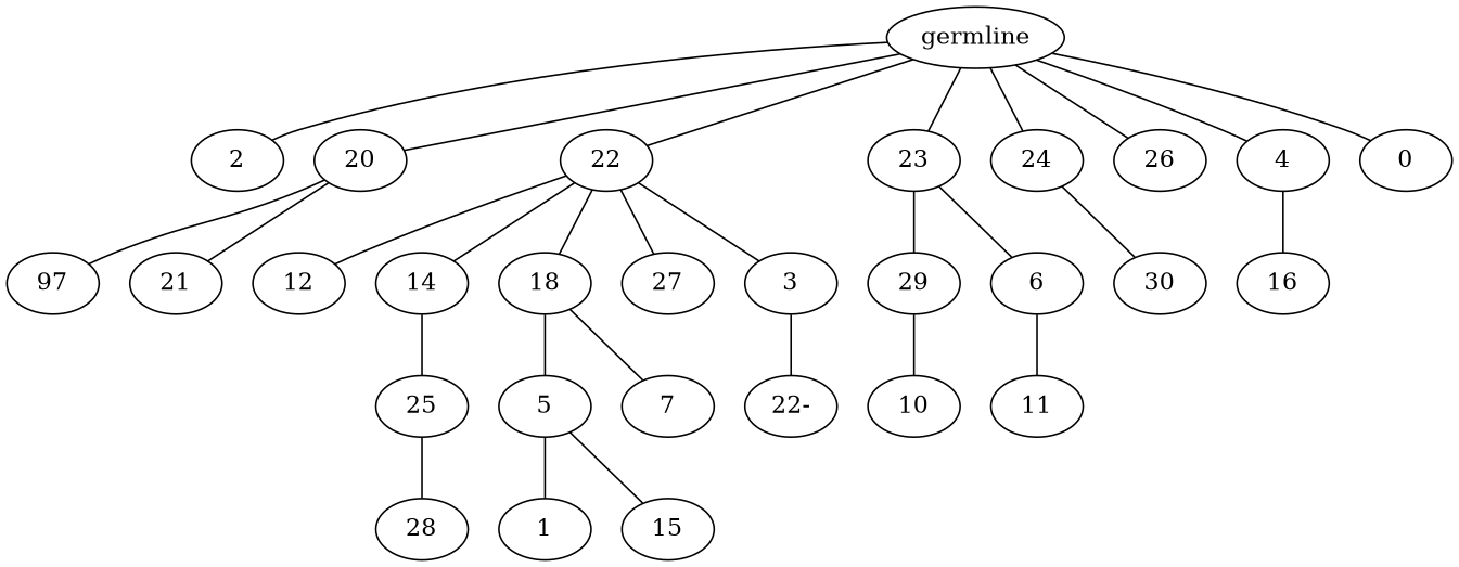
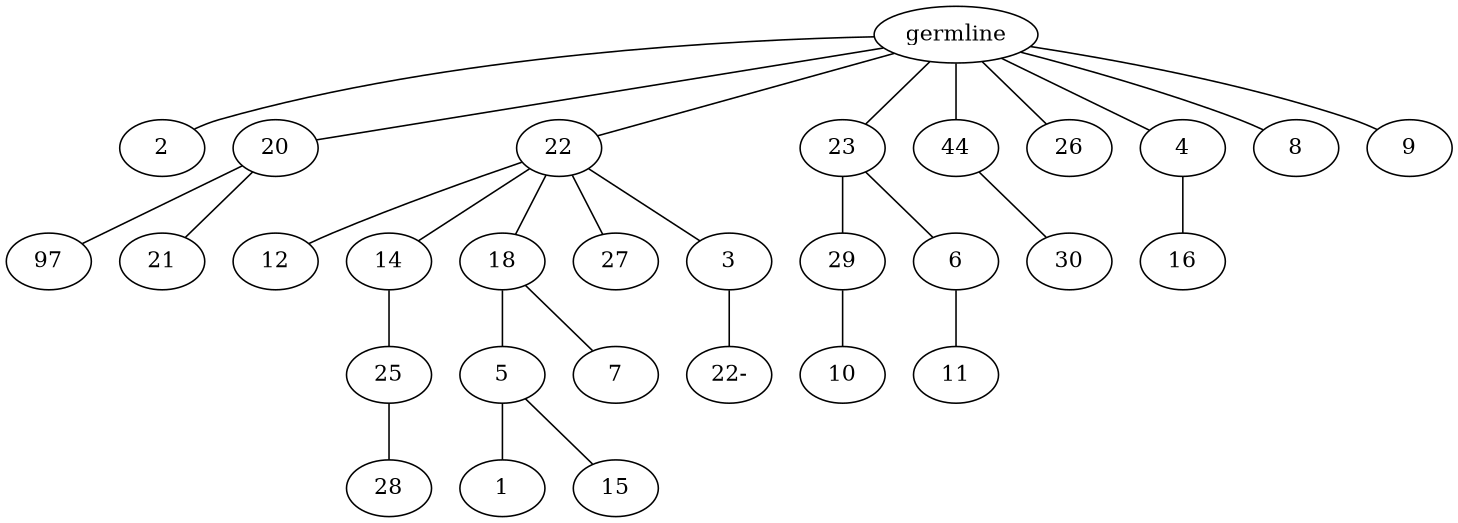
  graph {
    fontname="DejaVu Serif"
    node [fontname="DejaVu Serif"]
    edge [fontname="DejaVu Serif"]
    n1 [label=germline]
    n2 [label=2]
    n3 [label=20]
    n4 [label=22]
    n5 [label=23]
-   n6 [label=24]
+   n6 [label=44]
    n7 [label=26]
    n8 [label=4]
-   n9 [label=0]
+   n9 [label=8]
+   n10 [label=9]
    n11 [label=97]
    n12 [label=21]
    n13 [label=12]
    n14 [label=14]
    n15 [label=18]
    n16 [label=27]
    n17 [label=3]
    n18 [label=29]
    n19 [label=6]
    n20 [label=30]
    n21 [label=16]
    n22 [label=25]
    n23 [label=5]
    n24 [label=7]
    n25 [label="22-"]
    n26 [label=28]
    n27 [label=1]
    n28 [label=15]
    n29 [label=10]
    n30 [label=11]
    n1 -- n2
    n1 -- n3
    n1 -- n4
    n1 -- n5
    n1 -- n6
    n1 -- n7
    n1 -- n8
    n1 -- n9
+   n1 -- n10
    n3 -- n11
    n3 -- n12
    n4 -- n13
    n4 -- n14
    n4 -- n15
    n4 -- n16
    n4 -- n17
    n5 -- n18
    n5 -- n19
    n6 -- n20
    n8 -- n21
    n14 -- n22
    n15 -- n23
    n15 -- n24
    n17 -- n25
    n18 -- n29
    n19 -- n30
    n22 -- n26
    n23 -- n27
    n23 -- n28
  }
